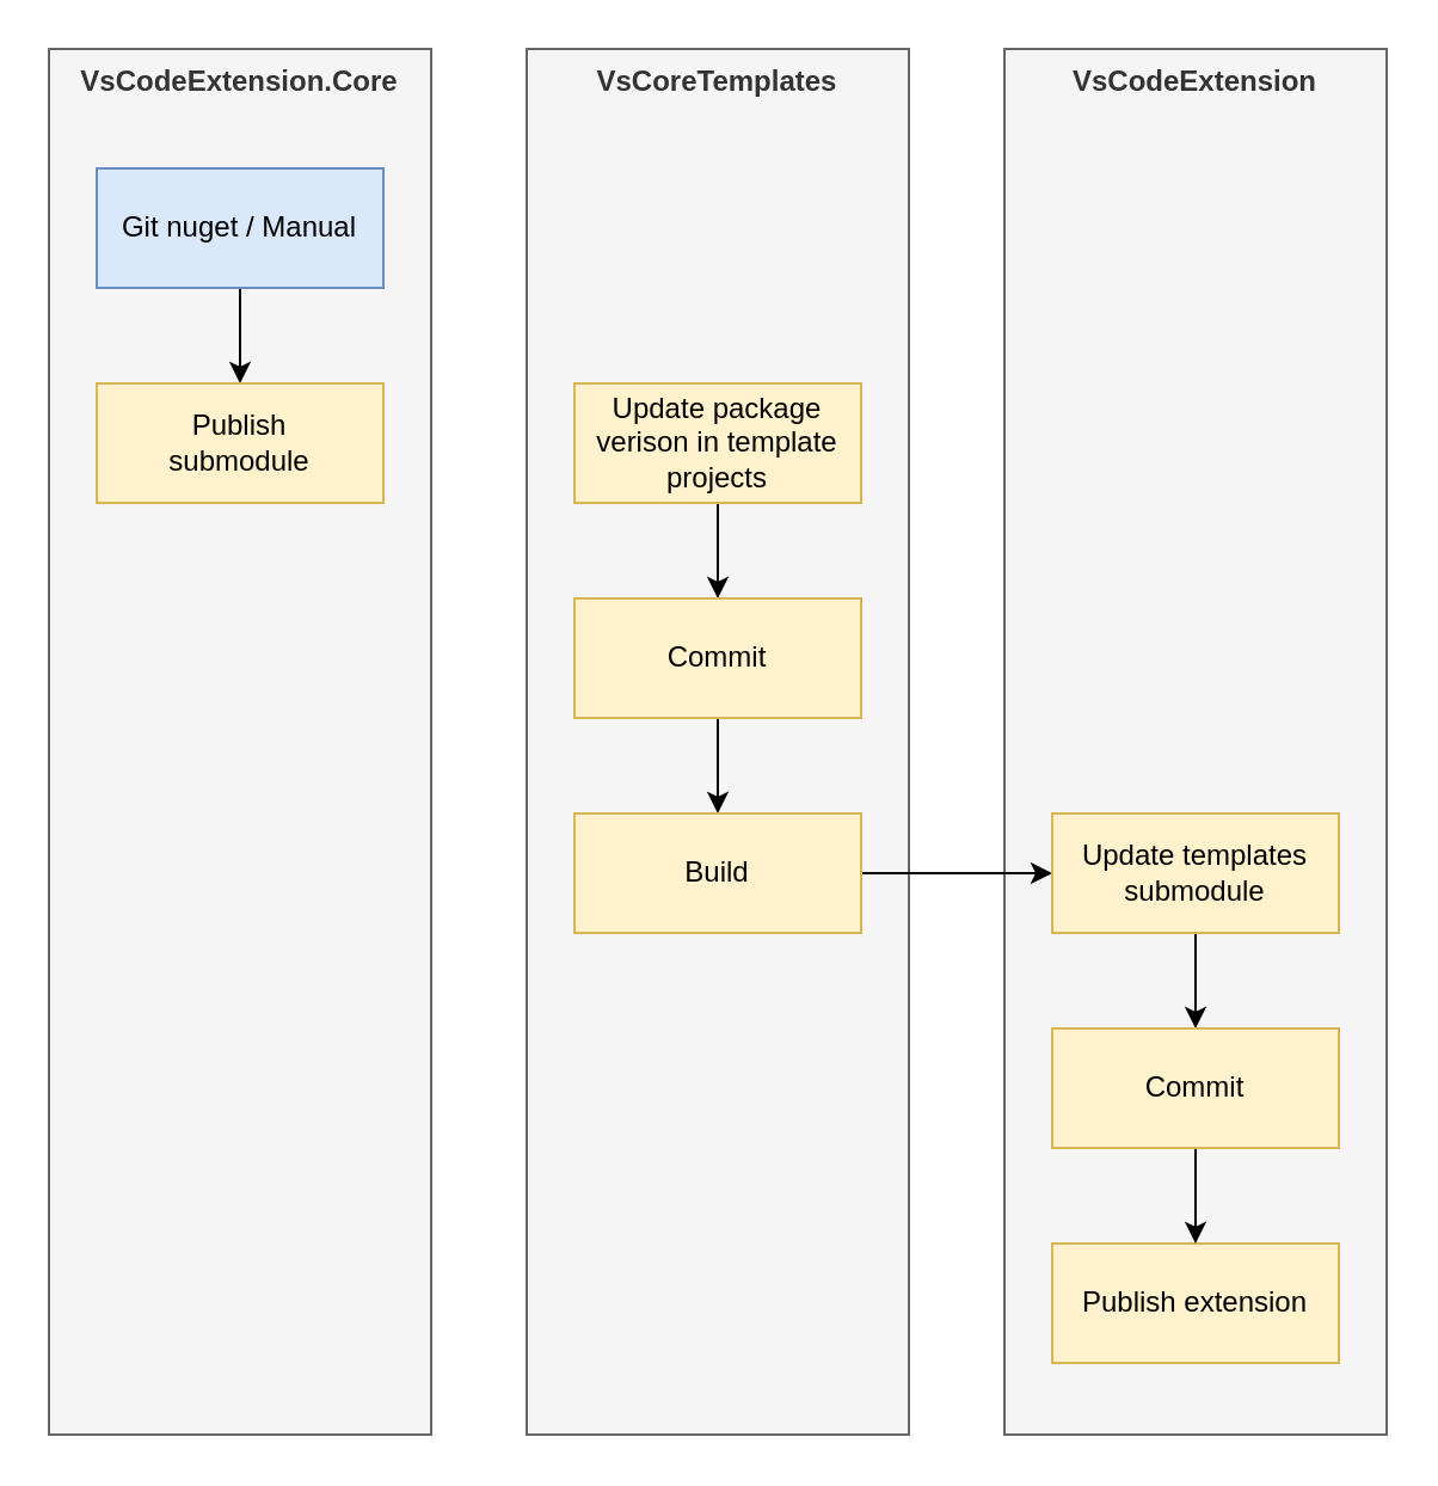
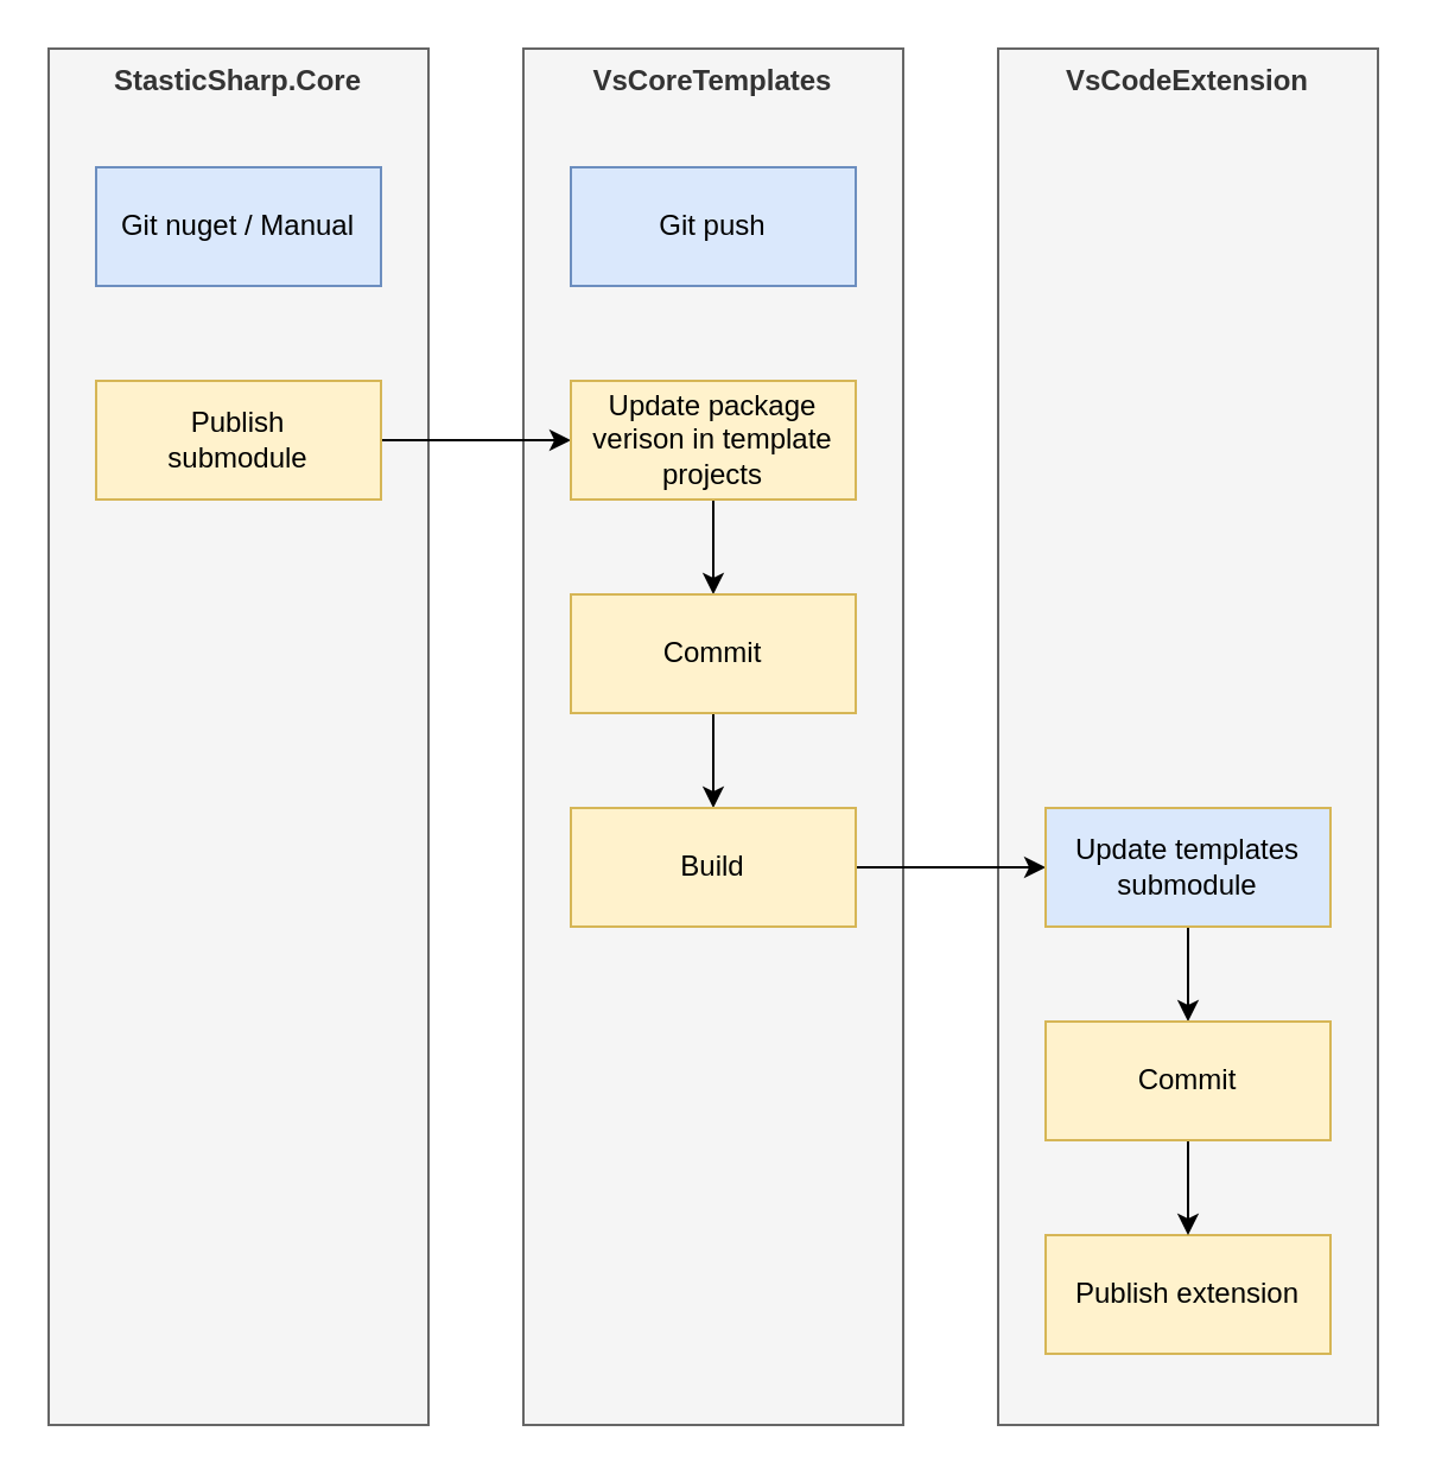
  <mxCell id="0" />
  <mxCell id="1" parent="0" />
- <mxCell id="2" value="VsCodeExtension.Core" style="rounded=0;whiteSpace=wrap;html=1;fillColor=#f5f5f5;fontColor=#333333;strokeColor=#666666;horizontal=1;verticalAlign=top;fontStyle=1" vertex="1" parent="1"><mxGeometry x="20" y="20" width="160" height="580" as="geometry" /></mxCell>
- <mxCell id="3" value="" style="edgeStyle=orthogonalEdgeStyle;rounded=0;orthogonalLoop=1;jettySize=auto;html=1;" edge="1" parent="1" source="4" target="8"><mxGeometry relative="1" as="geometry" /></mxCell>
+ <mxCell id="2" value="StasticSharp.Core" style="rounded=0;whiteSpace=wrap;html=1;fillColor=#f5f5f5;fontColor=#333333;strokeColor=#666666;horizontal=1;verticalAlign=top;fontStyle=1" vertex="1" parent="1"><mxGeometry x="20" y="20" width="160" height="580" as="geometry" /></mxCell>
  <mxCell id="4" value="Git nuget / Manual" style="rounded=0;whiteSpace=wrap;html=1;fillColor=#dae8fc;strokeColor=#6c8ebf;" vertex="1" parent="1"><mxGeometry x="40" y="70" width="120" height="50" as="geometry" /></mxCell>
  <mxCell id="5" value="VsCoreTemplates" style="rounded=0;whiteSpace=wrap;html=1;fillColor=#f5f5f5;fontColor=#333333;strokeColor=#666666;fontStyle=1;verticalAlign=top;" vertex="1" parent="1"><mxGeometry x="220" y="20" width="160" height="580" as="geometry" /></mxCell>
  <mxCell id="6" value="VsCodeExtension" style="rounded=0;whiteSpace=wrap;html=1;fontStyle=1;verticalAlign=top;fillColor=#f5f5f5;fontColor=#333333;strokeColor=#666666;" vertex="1" parent="1"><mxGeometry x="420" y="20" width="160" height="580" as="geometry" /></mxCell>
+ <mxCell id="7" value="" style="edgeStyle=orthogonalEdgeStyle;rounded=0;orthogonalLoop=1;jettySize=auto;html=1;" edge="1" parent="1" source="8" target="10"><mxGeometry relative="1" as="geometry" /></mxCell>
  <mxCell id="8" value="Publish&lt;br&gt;submodule" style="rounded=0;whiteSpace=wrap;html=1;fillColor=#fff2cc;strokeColor=#d6b656;" vertex="1" parent="1"><mxGeometry x="40" y="160" width="120" height="50" as="geometry" /></mxCell>
  <mxCell id="9" value="" style="edgeStyle=orthogonalEdgeStyle;rounded=0;orthogonalLoop=1;jettySize=auto;html=1;" edge="1" parent="1" source="10" target="12"><mxGeometry relative="1" as="geometry" /></mxCell>
  <mxCell id="10" value="Update package verison in template projects" style="rounded=0;whiteSpace=wrap;html=1;fillColor=#fff2cc;strokeColor=#d6b656;" vertex="1" parent="1"><mxGeometry x="240" y="160" width="120" height="50" as="geometry" /></mxCell>
  <mxCell id="11" value="" style="edgeStyle=orthogonalEdgeStyle;rounded=0;orthogonalLoop=1;jettySize=auto;html=1;" edge="1" parent="1" source="12" target="14"><mxGeometry relative="1" as="geometry" /></mxCell>
  <mxCell id="12" value="Commit" style="rounded=0;whiteSpace=wrap;html=1;fillColor=#fff2cc;strokeColor=#d6b656;" vertex="1" parent="1"><mxGeometry x="240" y="250" width="120" height="50" as="geometry" /></mxCell>
  <mxCell id="13" value="" style="edgeStyle=orthogonalEdgeStyle;rounded=0;orthogonalLoop=1;jettySize=auto;html=1;" edge="1" parent="1" source="14" target="16"><mxGeometry relative="1" as="geometry" /></mxCell>
  <mxCell id="14" value="Build" style="rounded=0;whiteSpace=wrap;html=1;fillColor=#fff2cc;strokeColor=#d6b656;" vertex="1" parent="1"><mxGeometry x="240" y="340" width="120" height="50" as="geometry" /></mxCell>
  <mxCell id="15" value="" style="edgeStyle=orthogonalEdgeStyle;rounded=0;orthogonalLoop=1;jettySize=auto;html=1;" edge="1" parent="1" source="16" target="20"><mxGeometry relative="1" as="geometry" /></mxCell>
- <mxCell id="16" value="Update templates submodule" style="rounded=0;whiteSpace=wrap;html=1;fillColor=#fff2cc;strokeColor=#d6b656;" vertex="1" parent="1"><mxGeometry x="440" y="340" width="120" height="50" as="geometry" /></mxCell>
+ <mxCell id="16" value="Update templates submodule" style="rounded=0;whiteSpace=wrap;html=1;fillColor=#dae8fc;strokeColor=#d6b656;" vertex="1" parent="1"><mxGeometry x="440" y="340" width="120" height="50" as="geometry" /></mxCell>
  <mxCell id="17" value="Publish extension" style="rounded=0;whiteSpace=wrap;html=1;fillColor=#fff2cc;strokeColor=#d6b656;" vertex="1" parent="1"><mxGeometry x="440" y="520" width="120" height="50" as="geometry" /></mxCell>
+ <mxCell id="18" value="Git push" style="rounded=0;whiteSpace=wrap;html=1;fillColor=#dae8fc;strokeColor=#6c8ebf;" vertex="1" parent="1"><mxGeometry x="240" y="70" width="120" height="50" as="geometry" /></mxCell>
  <mxCell id="19" style="edgeStyle=orthogonalEdgeStyle;rounded=0;orthogonalLoop=1;jettySize=auto;html=1;" edge="1" parent="1" source="20" target="17"><mxGeometry relative="1" as="geometry" /></mxCell>
  <mxCell id="20" value="Commit" style="rounded=0;whiteSpace=wrap;html=1;fillColor=#fff2cc;strokeColor=#d6b656;" vertex="1" parent="1"><mxGeometry x="440" y="430" width="120" height="50" as="geometry" /></mxCell>
